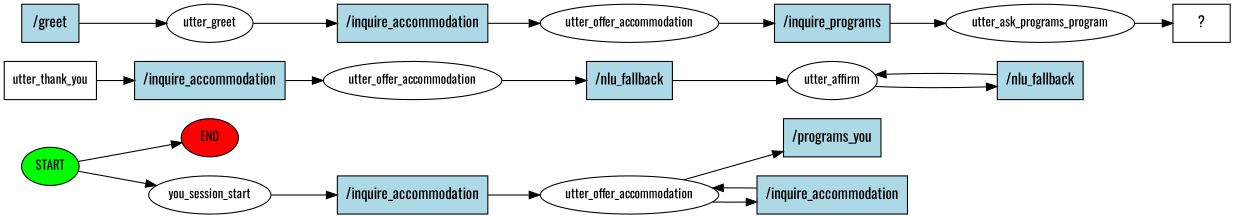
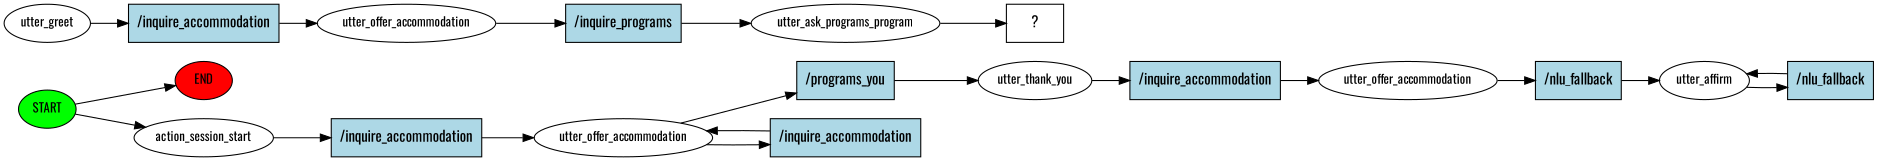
  digraph {
    fontname=Oswald
    rankdir=LR
    node [fontname=Oswald style=filled]
    edge [fontname=Oswald]
    n1 [fillcolor=green fontsize=12 label=START]
    n2 [fillcolor=red fontsize=12 label=END]
-   n3 [fontsize=12 label=you_session_start style=""]
+   n3 [fontsize=12 label=action_session_start style=""]
    n4 [fillcolor=lightblue label="/inquire_accommodation" shape=rect]
    n5 [fontsize=12 label=utter_offer_accommodation style=""]
    n6 [fillcolor=lightblue label="/programs_you" shape=rect]
    n7 [fillcolor=lightblue label="/inquire_accommodation" shape=rect]
-   n8 [fontsize=12 label=utter_thank_you shape=box style=""]
+   n8 [fontsize=12 label=utter_thank_you style=""]
    n9 [fillcolor=lightblue label="/inquire_accommodation" shape=rect]
    n10 [fontsize=12 label=utter_offer_accommodation style=""]
    n11 [fillcolor=lightblue label="/nlu_fallback" shape=rect]
    n12 [fontsize=12 label=utter_affirm style=""]
    n13 [fillcolor=lightblue label="/nlu_fallback" shape=rect]
-   n14 [fillcolor=lightblue label="/greet" shape=rect]
    n15 [fontsize=12 label=utter_greet style=""]
    n16 [fillcolor=lightblue label="/inquire_accommodation" shape=rect]
    n17 [fontsize=12 label=utter_offer_accommodation style=""]
    n18 [fillcolor=lightblue label="/inquire_programs" shape=rect]
    n19 [fontsize=12 label=utter_ask_programs_program style=""]
    n20 [label="  ?  " shape=rect style=""]
    n1 -> n2
    n1 -> n3
    n3 -> n4
    n4 -> n5
    n5 -> n6
    n5 -> n7
+   n6 -> n8
    n7 -> n5
    n8 -> n9
    n9 -> n10
    n10 -> n11
    n11 -> n12
    n12 -> n13
    n13 -> n12
-   n14 -> n15
    n15 -> n16
    n16 -> n17
    n17 -> n18
    n18 -> n19
    n19 -> n20
  }
